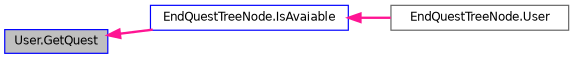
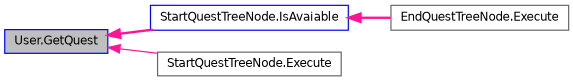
  digraph {
    rankdir=LR
    node [color=blue fillcolor=white fontname=Helvetica fontsize=10 shape=record style=filled]
    edge [color=deeppink dir=back fontname=Helvetica fontsize=10 labelfontname=Helvetica labelfontsize=10 style=bold]
    n1 [fillcolor=grey75 fontcolor=black height=0.2 label="User.GetQuest" width=0.4]
-   n2 [height=0.2 label="EndQuestTreeNode.IsAvaiable" width=0.4]
-   n4 [color=gray40 height=0.2 label="EndQuestTreeNode.User" width=0.4]
+   n2 [height=0.2 label="StartQuestTreeNode.IsAvaiable" width=0.4]
+   n3 [color=gray40 height=0.2 label="StartQuestTreeNode.Execute" width=0.4]
+   n4 [color=gray40 height=0.2 label="EndQuestTreeNode.Execute" width=0.4]
    n1 -> n2
+   n1 -> n3 [style=solid]
    n2 -> n4
  }
